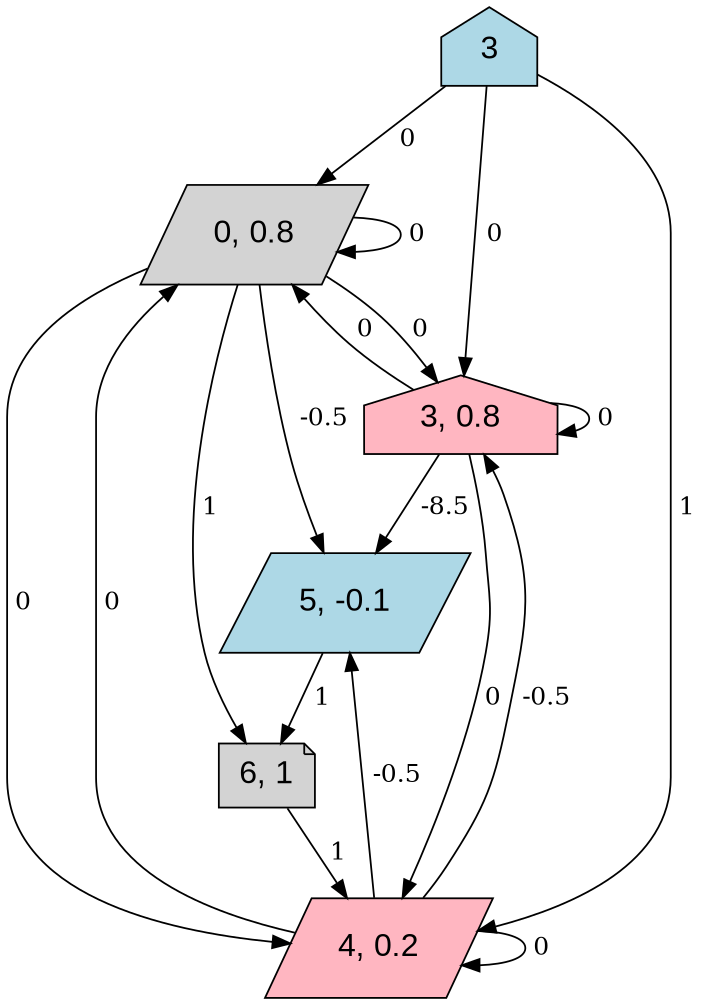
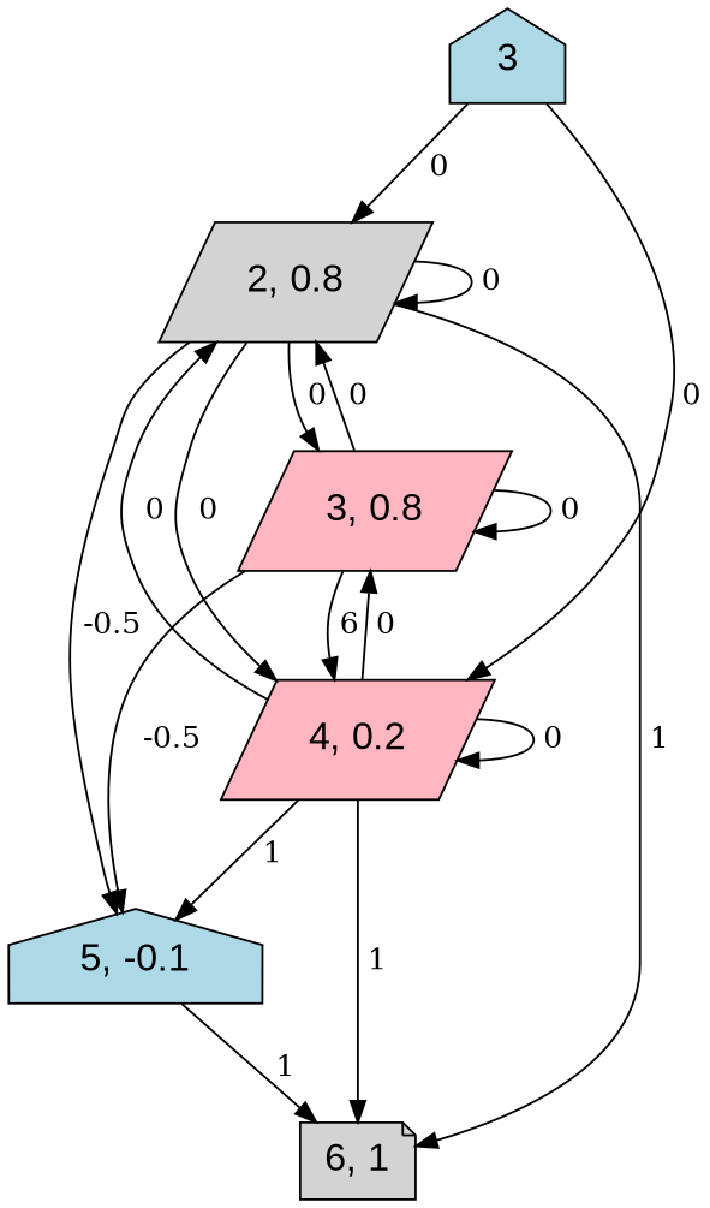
  digraph {
    bgcolor="#FFFFFF"
    node [fillcolor=lightgrey fontname=arial fontsize=18 shape=parallelogram style=filled]
-   n1 [label="0, 0.8"]
-   n2 [fillcolor=lightpink label="3, 0.8" shape=house]
+   n1 [label="2, 0.8"]
+   n2 [fillcolor=lightpink label="3, 0.8"]
    n3 [fillcolor=lightpink label="4, 0.2"]
-   n4 [fillcolor=lightblue label="5, -0.1"]
+   n4 [fillcolor=lightblue label="5, -0.1" shape=house]
    n5 [label="6, 1" shape=note]
    n6 [fillcolor=lightblue label=3 shape=house]
    n1 -> n1 [label=" 0"]
    n1 -> n2 [label=" 0"]
    n1 -> n3 [label=" 0"]
    n1 -> n4 [label=" -0.5"]
    n1 -> n5 [label=" 1"]
    n2 -> n1 [label=" 0"]
    n2 -> n2 [label=" 0"]
-   n2 -> n3 [label=" 0"]
-   n2 -> n4 [label=" -8.5"]
+   n2 -> n3 [label=" 6"]
+   n2 -> n4 [label=" -0.5"]
    n3 -> n1 [label=" 0"]
-   n3 -> n2 [label=" -0.5"]
+   n3 -> n2 [label=" 0"]
    n3 -> n3 [label=" 0"]
-   n3 -> n4 [label=" -0.5"]
-   n5 -> n3 [label=" 1"]
+   n3 -> n4 [label=" 1"]
+   n3 -> n5 [label=" 1"]
    n4 -> n5 [label=" 1"]
    n6 -> n1 [label=" 0"]
-   n6 -> n2 [label=" 0"]
-   n6 -> n3 [label=" 1"]
+   n6 -> n3 [label=" 0"]
  }
